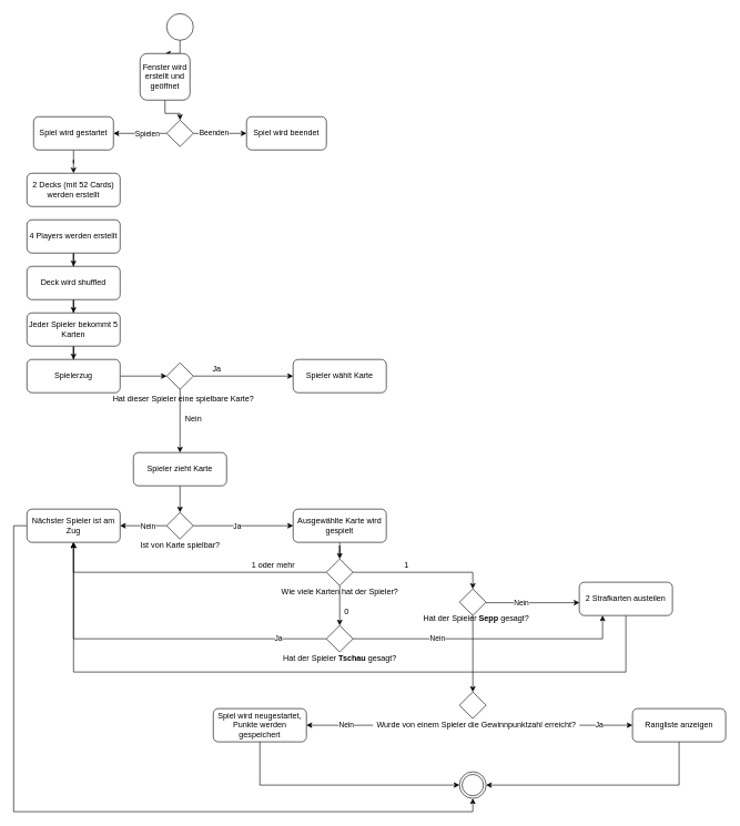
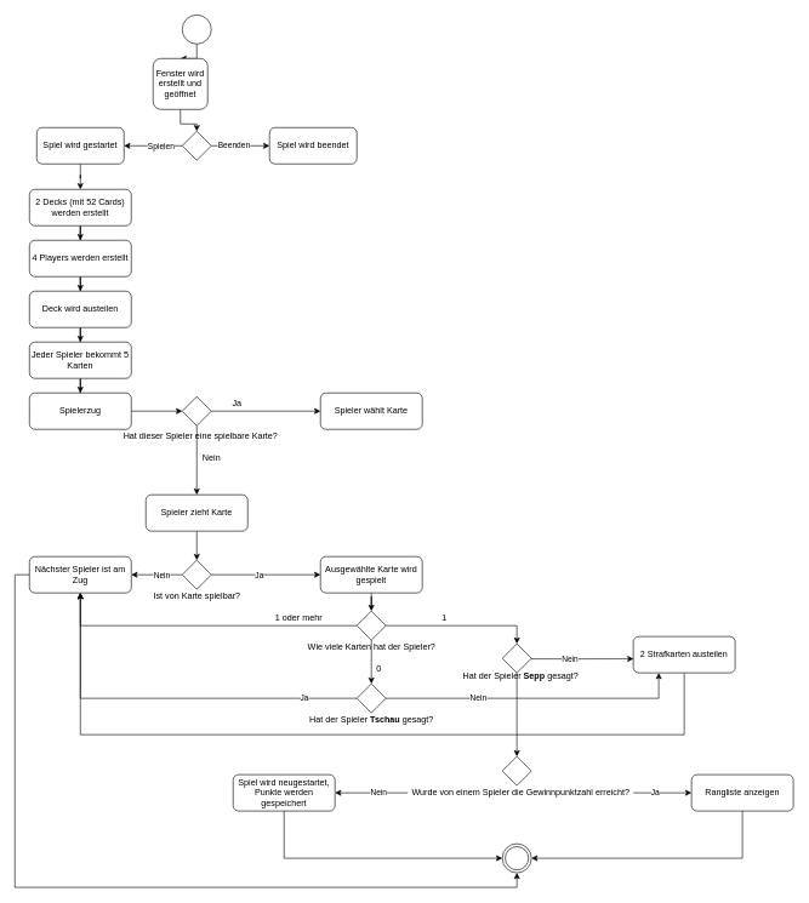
  <mxCell id="0" />
  <mxCell id="1" parent="0" />
  <mxCell id="2" style="edgeStyle=orthogonalEdgeStyle;rounded=0;orthogonalLoop=1;jettySize=auto;html=1;" edge="1" parent="1" source="3" target="5"><mxGeometry relative="1" as="geometry" /></mxCell>
  <mxCell id="3" value="" style="ellipse;whiteSpace=wrap;html=1;aspect=fixed;" vertex="1" parent="1"><mxGeometry x="250" y="20" width="40" height="40" as="geometry" /></mxCell>
  <mxCell id="4" style="edgeStyle=orthogonalEdgeStyle;rounded=0;orthogonalLoop=1;jettySize=auto;html=1;entryX=0.5;entryY=0;entryDx=0;entryDy=0;" edge="1" parent="1" source="5" target="13"><mxGeometry relative="1" as="geometry" /></mxCell>
  <mxCell id="5" value="Fenster wird erstellt und geöffnet" style="rounded=1;whiteSpace=wrap;html=1;" vertex="1" parent="1"><mxGeometry x="210" y="80" width="75" height="70" as="geometry" /></mxCell>
  <mxCell id="6" style="edgeStyle=orthogonalEdgeStyle;rounded=0;orthogonalLoop=1;jettySize=auto;html=1;entryX=0.5;entryY=0;entryDx=0;entryDy=0;" edge="1" parent="1" source="7" target="15"><mxGeometry relative="1" as="geometry" /></mxCell>
  <mxCell id="7" value="Spiel wird gestartet" style="rounded=1;whiteSpace=wrap;html=1;" vertex="1" parent="1"><mxGeometry x="50" y="175" width="120" height="50" as="geometry" /></mxCell>
  <mxCell id="8" value="Spiel wird beendet" style="rounded=1;whiteSpace=wrap;html=1;" vertex="1" parent="1"><mxGeometry x="370" y="175" width="120" height="50" as="geometry" /></mxCell>
  <mxCell id="9" style="edgeStyle=orthogonalEdgeStyle;rounded=0;orthogonalLoop=1;jettySize=auto;html=1;entryX=0;entryY=0.5;entryDx=0;entryDy=0;" edge="1" parent="1" source="13" target="8"><mxGeometry relative="1" as="geometry" /></mxCell>
  <mxCell id="10" value="Beenden" style="edgeLabel;html=1;align=center;verticalAlign=middle;resizable=0;points=[];" vertex="1" connectable="0" parent="9"><mxGeometry x="-0.25" y="1" relative="1" as="geometry"><mxPoint as="offset" /></mxGeometry></mxCell>
  <mxCell id="11" style="edgeStyle=orthogonalEdgeStyle;rounded=0;orthogonalLoop=1;jettySize=auto;html=1;entryX=1;entryY=0.5;entryDx=0;entryDy=0;" edge="1" parent="1" source="13" target="7"><mxGeometry relative="1" as="geometry" /></mxCell>
  <mxCell id="12" value="Spielen" style="edgeLabel;html=1;align=center;verticalAlign=middle;resizable=0;points=[];" vertex="1" connectable="0" parent="11"><mxGeometry x="-0.25" y="1" relative="1" as="geometry"><mxPoint y="-1" as="offset" /></mxGeometry></mxCell>
  <mxCell id="13" value="" style="rhombus;whiteSpace=wrap;html=1;" vertex="1" parent="1"><mxGeometry x="250" y="180" width="40" height="40" as="geometry" /></mxCell>
+ <mxCell id="14" style="edgeStyle=orthogonalEdgeStyle;rounded=0;orthogonalLoop=1;jettySize=auto;html=1;entryX=0.5;entryY=0;entryDx=0;entryDy=0;" edge="1" parent="1" source="15" target="17"><mxGeometry relative="1" as="geometry" /></mxCell>
  <mxCell id="15" value="2 Decks (mit 52 Cards) werden erstellt" style="rounded=1;whiteSpace=wrap;html=1;" vertex="1" parent="1"><mxGeometry x="40" y="260" width="140" height="50" as="geometry" /></mxCell>
  <mxCell id="16" style="edgeStyle=orthogonalEdgeStyle;rounded=0;orthogonalLoop=1;jettySize=auto;html=1;entryX=0.5;entryY=0;entryDx=0;entryDy=0;" edge="1" parent="1" source="17" target="19"><mxGeometry relative="1" as="geometry" /></mxCell>
  <mxCell id="17" value="4 Players werden erstellt" style="rounded=1;whiteSpace=wrap;html=1;" vertex="1" parent="1"><mxGeometry x="40" y="330" width="140" height="50" as="geometry" /></mxCell>
  <mxCell id="18" style="edgeStyle=orthogonalEdgeStyle;rounded=0;orthogonalLoop=1;jettySize=auto;html=1;entryX=0.5;entryY=0;entryDx=0;entryDy=0;" edge="1" parent="1" source="19" target="21"><mxGeometry relative="1" as="geometry" /></mxCell>
- <mxCell id="19" value="Deck wird shuffled" style="rounded=1;whiteSpace=wrap;html=1;" vertex="1" parent="1"><mxGeometry x="40" y="400" width="140" height="50" as="geometry" /></mxCell>
+ <mxCell id="19" value="Deck wird austeilen" style="rounded=1;whiteSpace=wrap;html=1;" vertex="1" parent="1"><mxGeometry x="40" y="400" width="140" height="50" as="geometry" /></mxCell>
  <mxCell id="20" style="edgeStyle=orthogonalEdgeStyle;rounded=0;orthogonalLoop=1;jettySize=auto;html=1;entryX=0.5;entryY=0;entryDx=0;entryDy=0;" edge="1" parent="1" source="21" target="23"><mxGeometry relative="1" as="geometry" /></mxCell>
  <mxCell id="21" value="Jeder Spieler bekommt 5 Karten" style="rounded=1;whiteSpace=wrap;html=1;" vertex="1" parent="1"><mxGeometry x="40" y="470" width="140" height="50" as="geometry" /></mxCell>
  <mxCell id="22" style="edgeStyle=orthogonalEdgeStyle;rounded=0;orthogonalLoop=1;jettySize=auto;html=1;entryX=0;entryY=0.5;entryDx=0;entryDy=0;" edge="1" parent="1" source="23" target="26"><mxGeometry relative="1" as="geometry" /></mxCell>
  <mxCell id="23" value="Spielerzug" style="rounded=1;whiteSpace=wrap;html=1;" vertex="1" parent="1"><mxGeometry x="40" y="540" width="140" height="50" as="geometry" /></mxCell>
  <mxCell id="24" style="edgeStyle=orthogonalEdgeStyle;rounded=0;orthogonalLoop=1;jettySize=auto;html=1;entryX=0;entryY=0.5;entryDx=0;entryDy=0;" edge="1" parent="1" source="26" target="28"><mxGeometry relative="1" as="geometry" /></mxCell>
  <mxCell id="25" style="edgeStyle=orthogonalEdgeStyle;rounded=0;orthogonalLoop=1;jettySize=auto;html=1;" edge="1" parent="1" source="26"><mxGeometry relative="1" as="geometry"><mxPoint x="270" y="680" as="targetPoint" /></mxGeometry></mxCell>
  <mxCell id="26" value="" style="rhombus;whiteSpace=wrap;html=1;" vertex="1" parent="1"><mxGeometry x="250" y="545" width="40" height="40" as="geometry" /></mxCell>
  <mxCell id="27" value="Hat dieser Spieler eine spielbare Karte?" style="text;html=1;align=center;verticalAlign=middle;resizable=0;points=[];autosize=1;" vertex="1" parent="1"><mxGeometry x="160" y="590" width="230" height="20" as="geometry" /></mxCell>
  <mxCell id="28" value="Spieler wählt Karte" style="rounded=1;whiteSpace=wrap;html=1;" vertex="1" parent="1"><mxGeometry x="440" y="540" width="140" height="50" as="geometry" /></mxCell>
  <mxCell id="29" value="Ja" style="text;html=1;align=center;verticalAlign=middle;resizable=0;points=[];autosize=1;" vertex="1" parent="1"><mxGeometry x="310" y="545" width="30" height="20" as="geometry" /></mxCell>
  <mxCell id="30" style="edgeStyle=orthogonalEdgeStyle;rounded=0;orthogonalLoop=1;jettySize=auto;html=1;entryX=0.5;entryY=0;entryDx=0;entryDy=0;" edge="1" parent="1" source="31" target="46"><mxGeometry relative="1" as="geometry" /></mxCell>
  <mxCell id="31" value="Ausgewählte Karte wird gespielt" style="rounded=1;whiteSpace=wrap;html=1;" vertex="1" parent="1"><mxGeometry x="440" y="765" width="140" height="50" as="geometry" /></mxCell>
  <mxCell id="32" value="Nein" style="text;html=1;align=center;verticalAlign=middle;resizable=0;points=[];autosize=1;" vertex="1" parent="1"><mxGeometry x="270" y="620" width="40" height="20" as="geometry" /></mxCell>
  <mxCell id="33" style="edgeStyle=orthogonalEdgeStyle;rounded=0;orthogonalLoop=1;jettySize=auto;html=1;entryX=0.5;entryY=0;entryDx=0;entryDy=0;" edge="1" parent="1" source="34" target="39"><mxGeometry relative="1" as="geometry" /></mxCell>
  <mxCell id="34" value="Spieler zieht Karte" style="rounded=1;whiteSpace=wrap;html=1;" vertex="1" parent="1"><mxGeometry x="200" y="680" width="140" height="50" as="geometry" /></mxCell>
  <mxCell id="35" style="edgeStyle=orthogonalEdgeStyle;rounded=0;orthogonalLoop=1;jettySize=auto;html=1;entryX=0;entryY=0.5;entryDx=0;entryDy=0;" edge="1" parent="1" source="39" target="31"><mxGeometry relative="1" as="geometry"><mxPoint x="410" y="790" as="targetPoint" /></mxGeometry></mxCell>
  <mxCell id="36" value="Ja" style="edgeLabel;html=1;align=center;verticalAlign=middle;resizable=0;points=[];" vertex="1" connectable="0" parent="35"><mxGeometry x="-0.14" y="-2" relative="1" as="geometry"><mxPoint y="-2" as="offset" /></mxGeometry></mxCell>
  <mxCell id="37" style="edgeStyle=orthogonalEdgeStyle;rounded=0;orthogonalLoop=1;jettySize=auto;html=1;entryX=1;entryY=0.5;entryDx=0;entryDy=0;" edge="1" parent="1" source="39" target="42"><mxGeometry relative="1" as="geometry" /></mxCell>
  <mxCell id="38" value="Nein" style="edgeLabel;html=1;align=center;verticalAlign=middle;resizable=0;points=[];" vertex="1" connectable="0" parent="37"><mxGeometry x="-0.18" y="-2" relative="1" as="geometry"><mxPoint y="2" as="offset" /></mxGeometry></mxCell>
  <mxCell id="39" value="" style="rhombus;whiteSpace=wrap;html=1;" vertex="1" parent="1"><mxGeometry x="250" y="770" width="40" height="40" as="geometry" /></mxCell>
  <mxCell id="40" value="Ist von Karte spielbar?" style="text;html=1;align=center;verticalAlign=middle;resizable=0;points=[];autosize=1;" vertex="1" parent="1"><mxGeometry x="205" y="810" width="130" height="20" as="geometry" /></mxCell>
  <mxCell id="41" style="edgeStyle=orthogonalEdgeStyle;rounded=0;orthogonalLoop=1;jettySize=auto;html=1;entryX=0.5;entryY=1;entryDx=0;entryDy=0;" edge="1" parent="1" source="42" target="74"><mxGeometry relative="1" as="geometry"><Array as="points"><mxPoint x="20" y="790" /><mxPoint x="20" y="1220" /><mxPoint x="710" y="1220" /></Array></mxGeometry></mxCell>
  <mxCell id="42" value="Nächster Spieler ist am Zug" style="rounded=1;whiteSpace=wrap;html=1;" vertex="1" parent="1"><mxGeometry x="40" y="765" width="140" height="50" as="geometry" /></mxCell>
  <mxCell id="43" style="edgeStyle=orthogonalEdgeStyle;rounded=0;orthogonalLoop=1;jettySize=auto;html=1;entryX=0.5;entryY=0;entryDx=0;entryDy=0;" edge="1" parent="1" source="46" target="58"><mxGeometry relative="1" as="geometry"><mxPoint x="720" y="940" as="targetPoint" /></mxGeometry></mxCell>
  <mxCell id="44" style="edgeStyle=orthogonalEdgeStyle;rounded=0;orthogonalLoop=1;jettySize=auto;html=1;" edge="1" parent="1" source="46"><mxGeometry relative="1" as="geometry"><mxPoint x="510" y="940" as="targetPoint" /></mxGeometry></mxCell>
  <mxCell id="45" style="edgeStyle=orthogonalEdgeStyle;rounded=0;orthogonalLoop=1;jettySize=auto;html=1;" edge="1" parent="1" source="46"><mxGeometry relative="1" as="geometry"><mxPoint x="110" y="815" as="targetPoint" /><Array as="points"><mxPoint x="110" y="860" /><mxPoint x="110" y="815" /></Array></mxGeometry></mxCell>
  <mxCell id="46" value="" style="rhombus;whiteSpace=wrap;html=1;" vertex="1" parent="1"><mxGeometry x="490" y="840" width="40" height="40" as="geometry" /></mxCell>
  <mxCell id="47" value="Wie viele Karten hat der Spieler?" style="text;html=1;align=center;verticalAlign=middle;resizable=0;points=[];autosize=1;" vertex="1" parent="1"><mxGeometry x="415" y="880" width="190" height="20" as="geometry" /></mxCell>
  <mxCell id="48" value="0" style="text;html=1;align=center;verticalAlign=middle;resizable=0;points=[];autosize=1;" vertex="1" parent="1"><mxGeometry x="510" y="910" width="20" height="20" as="geometry" /></mxCell>
  <mxCell id="49" style="edgeStyle=orthogonalEdgeStyle;rounded=0;orthogonalLoop=1;jettySize=auto;html=1;entryX=0.25;entryY=1;entryDx=0;entryDy=0;" edge="1" parent="1" source="53" target="63"><mxGeometry relative="1" as="geometry"><mxPoint x="620" y="960" as="targetPoint" /></mxGeometry></mxCell>
  <mxCell id="50" value="Nein" style="edgeLabel;html=1;align=center;verticalAlign=middle;resizable=0;points=[];" vertex="1" connectable="0" parent="49"><mxGeometry x="-0.386" y="2" relative="1" as="geometry"><mxPoint as="offset" /></mxGeometry></mxCell>
  <mxCell id="51" style="edgeStyle=orthogonalEdgeStyle;rounded=0;orthogonalLoop=1;jettySize=auto;html=1;entryX=0.5;entryY=1;entryDx=0;entryDy=0;" edge="1" parent="1" source="53" target="42"><mxGeometry relative="1" as="geometry" /></mxCell>
  <mxCell id="52" value="Ja" style="edgeLabel;html=1;align=center;verticalAlign=middle;resizable=0;points=[];" vertex="1" connectable="0" parent="51"><mxGeometry x="-0.723" y="-1" relative="1" as="geometry"><mxPoint as="offset" /></mxGeometry></mxCell>
  <mxCell id="53" value="" style="rhombus;whiteSpace=wrap;html=1;" vertex="1" parent="1"><mxGeometry x="490" y="940" width="40" height="40" as="geometry" /></mxCell>
  <mxCell id="54" value="Hat der Spieler &lt;b&gt;Tschau&lt;/b&gt;&amp;nbsp;gesagt?" style="text;html=1;align=center;verticalAlign=middle;resizable=0;points=[];autosize=1;" vertex="1" parent="1"><mxGeometry x="415" y="980" width="190" height="20" as="geometry" /></mxCell>
  <mxCell id="55" style="edgeStyle=orthogonalEdgeStyle;rounded=0;orthogonalLoop=1;jettySize=auto;html=1;entryX=0.002;entryY=0.615;entryDx=0;entryDy=0;entryPerimeter=0;" edge="1" parent="1" source="58" target="63"><mxGeometry relative="1" as="geometry"><mxPoint x="880" y="900" as="targetPoint" /><Array as="points"><mxPoint x="803" y="905" /></Array></mxGeometry></mxCell>
  <mxCell id="56" value="Nein" style="edgeLabel;html=1;align=center;verticalAlign=middle;resizable=0;points=[];" vertex="1" connectable="0" parent="55"><mxGeometry x="-0.255" y="-1" relative="1" as="geometry"><mxPoint as="offset" /></mxGeometry></mxCell>
  <mxCell id="57" style="edgeStyle=orthogonalEdgeStyle;rounded=0;orthogonalLoop=1;jettySize=auto;html=1;entryX=0.5;entryY=0;entryDx=0;entryDy=0;" edge="1" parent="1" source="58" target="64"><mxGeometry relative="1" as="geometry"><mxPoint x="710" y="1030" as="targetPoint" /></mxGeometry></mxCell>
  <mxCell id="58" value="" style="rhombus;whiteSpace=wrap;html=1;" vertex="1" parent="1"><mxGeometry x="690" y="885" width="40" height="40" as="geometry" /></mxCell>
  <mxCell id="59" value="Hat der Spieler &lt;b&gt;Sepp&amp;nbsp;&lt;/b&gt;gesagt?" style="text;html=1;align=center;verticalAlign=middle;resizable=0;points=[];autosize=1;" vertex="1" parent="1"><mxGeometry x="630" y="920" width="170" height="20" as="geometry" /></mxCell>
  <mxCell id="60" value="1" style="text;html=1;align=center;verticalAlign=middle;resizable=0;points=[];autosize=1;" vertex="1" parent="1"><mxGeometry x="600" y="840" width="20" height="20" as="geometry" /></mxCell>
  <mxCell id="61" value="1 oder mehr" style="text;html=1;align=center;verticalAlign=middle;resizable=0;points=[];autosize=1;" vertex="1" parent="1"><mxGeometry x="370" y="840" width="80" height="20" as="geometry" /></mxCell>
  <mxCell id="62" style="edgeStyle=orthogonalEdgeStyle;rounded=0;orthogonalLoop=1;jettySize=auto;html=1;entryX=0.5;entryY=1;entryDx=0;entryDy=0;" edge="1" parent="1" source="63" target="42"><mxGeometry relative="1" as="geometry"><Array as="points"><mxPoint x="940" y="1010" /><mxPoint x="110" y="1010" /></Array></mxGeometry></mxCell>
  <mxCell id="63" value="2 Strafkarten austeilen" style="rounded=1;whiteSpace=wrap;html=1;" vertex="1" parent="1"><mxGeometry x="870" y="875" width="140" height="50" as="geometry" /></mxCell>
  <mxCell id="64" value="" style="rhombus;whiteSpace=wrap;html=1;" vertex="1" parent="1"><mxGeometry x="690" y="1040" width="40" height="40" as="geometry" /></mxCell>
  <mxCell id="65" style="edgeStyle=orthogonalEdgeStyle;rounded=0;orthogonalLoop=1;jettySize=auto;html=1;entryX=1;entryY=0.5;entryDx=0;entryDy=0;" edge="1" parent="1" source="69" target="71"><mxGeometry relative="1" as="geometry" /></mxCell>
  <mxCell id="66" value="Nein" style="edgeLabel;html=1;align=center;verticalAlign=middle;resizable=0;points=[];" vertex="1" connectable="0" parent="65"><mxGeometry x="-0.189" y="-2" relative="1" as="geometry"><mxPoint as="offset" /></mxGeometry></mxCell>
  <mxCell id="67" style="edgeStyle=orthogonalEdgeStyle;rounded=0;orthogonalLoop=1;jettySize=auto;html=1;entryX=0;entryY=0.5;entryDx=0;entryDy=0;" edge="1" parent="1" source="69" target="73"><mxGeometry relative="1" as="geometry"><Array as="points"><mxPoint x="900" y="1090" /><mxPoint x="900" y="1090" /></Array></mxGeometry></mxCell>
  <mxCell id="68" value="Ja" style="edgeLabel;html=1;align=center;verticalAlign=middle;resizable=0;points=[];" vertex="1" connectable="0" parent="67"><mxGeometry x="-0.25" y="2" relative="1" as="geometry"><mxPoint x="-1" y="1" as="offset" /></mxGeometry></mxCell>
  <mxCell id="69" value="Wurde von einem Spieler die Gewinnpunktzahl erreicht?" style="text;html=1;align=center;verticalAlign=middle;resizable=0;points=[];autosize=1;" vertex="1" parent="1"><mxGeometry x="560" y="1080" width="310" height="20" as="geometry" /></mxCell>
  <mxCell id="70" style="edgeStyle=orthogonalEdgeStyle;rounded=0;orthogonalLoop=1;jettySize=auto;html=1;entryX=0;entryY=0.5;entryDx=0;entryDy=0;" edge="1" parent="1" source="71" target="74"><mxGeometry relative="1" as="geometry"><Array as="points"><mxPoint x="390" y="1180" /></Array></mxGeometry></mxCell>
  <mxCell id="71" value="Spiel wird neugestartet, Punkte werden gespeichert" style="rounded=1;whiteSpace=wrap;html=1;" vertex="1" parent="1"><mxGeometry x="320" y="1065" width="140" height="50" as="geometry" /></mxCell>
  <mxCell id="72" style="edgeStyle=orthogonalEdgeStyle;rounded=0;orthogonalLoop=1;jettySize=auto;html=1;entryX=1;entryY=0.5;entryDx=0;entryDy=0;" edge="1" parent="1" source="73" target="74"><mxGeometry relative="1" as="geometry"><Array as="points"><mxPoint x="1020" y="1180" /></Array></mxGeometry></mxCell>
  <mxCell id="73" value="Rangliste anzeigen" style="rounded=1;whiteSpace=wrap;html=1;" vertex="1" parent="1"><mxGeometry x="950" y="1065" width="140" height="50" as="geometry" /></mxCell>
  <mxCell id="74" value="" style="ellipse;shape=doubleEllipse;whiteSpace=wrap;html=1;aspect=fixed;" vertex="1" parent="1"><mxGeometry x="690" y="1160" width="40" height="40" as="geometry" /></mxCell>
